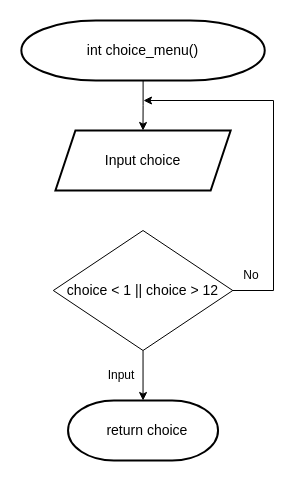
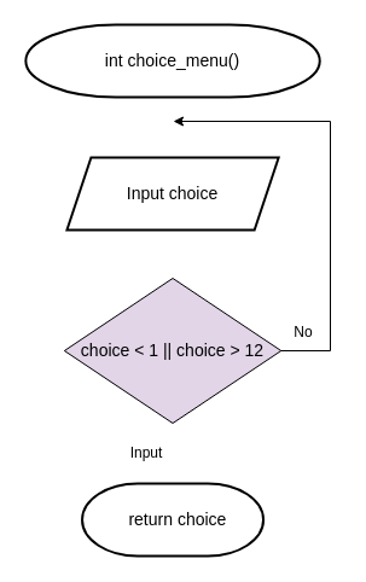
  <mxCell id="0" />
  <mxCell id="1" parent="0" />
- <mxCell id="2" value="" style="edgeStyle=orthogonalEdgeStyle;rounded=0;orthogonalLoop=1;jettySize=auto;html=1;" edge="1" parent="1" source="3" target="8"><mxGeometry relative="1" as="geometry" /></mxCell>
  <mxCell id="3" value="&lt;div&gt;&lt;span style=&quot;font-size: 14px;&quot;&gt;int choice_menu()&lt;/span&gt;&lt;/div&gt;" style="strokeWidth=2;html=1;shape=mxgraph.flowchart.terminator;whiteSpace=wrap;" parent="1" vertex="1"><mxGeometry x="20.85" y="20" width="243.39" height="60" as="geometry" /></mxCell>
- <mxCell id="4" value="" style="edgeStyle=orthogonalEdgeStyle;rounded=0;orthogonalLoop=1;jettySize=auto;html=1;" edge="1" parent="1" source="6" target="7"><mxGeometry relative="1" as="geometry" /></mxCell>
  <mxCell id="5" style="edgeStyle=orthogonalEdgeStyle;rounded=0;orthogonalLoop=1;jettySize=auto;html=1;" edge="1" parent="1"><mxGeometry relative="1" as="geometry"><mxPoint x="143" y="100" as="targetPoint" /><mxPoint x="224.26" y="290" as="sourcePoint" /><Array as="points"><mxPoint x="273" y="290" /><mxPoint x="273" y="100" /></Array></mxGeometry></mxCell>
- <mxCell id="6" value="&lt;font style=&quot;font-size: 14px&quot;&gt;choice &amp;lt; 1 || choice &amp;gt; 12&lt;/font&gt;" style="rhombus;whiteSpace=wrap;html=1;" parent="1" vertex="1"><mxGeometry x="52.82" y="230" width="179.44" height="120" as="geometry" /></mxCell>
+ <mxCell id="6" value="&lt;font style=&quot;font-size: 14px&quot;&gt;choice &amp;lt; 1 || choice &amp;gt; 12&lt;/font&gt;" style="rhombus;whiteSpace=wrap;html=1;fillColor=#e1d5e7;" parent="1" vertex="1"><mxGeometry x="52.82" y="230" width="179.44" height="120" as="geometry" /></mxCell>
  <mxCell id="7" value="&lt;div&gt;&lt;span style=&quot;font-size: 14px;&quot;&gt;&amp;nbsp; return choice&lt;/span&gt;&lt;/div&gt;" style="strokeWidth=2;html=1;shape=mxgraph.flowchart.terminator;whiteSpace=wrap;" parent="1" vertex="1"><mxGeometry x="67.54" y="400" width="150" height="60" as="geometry" /></mxCell>
  <mxCell id="8" value="&lt;font style=&quot;font-size: 14px&quot;&gt;Input choice&lt;br&gt;&lt;/font&gt;" style="shape=parallelogram;perimeter=parallelogramPerimeter;whiteSpace=wrap;html=1;fixedSize=1;strokeWidth=2;" vertex="1" parent="1"><mxGeometry x="54.92" y="130" width="175.24" height="60" as="geometry" /></mxCell>
  <mxCell id="9" value="No" style="text;html=1;strokeColor=none;fillColor=none;align=center;verticalAlign=middle;whiteSpace=wrap;rounded=0;" vertex="1" parent="1"><mxGeometry x="221" y="260" width="60" height="30" as="geometry" /></mxCell>
  <mxCell id="10" value="Input" style="text;html=1;strokeColor=none;fillColor=none;align=center;verticalAlign=middle;whiteSpace=wrap;rounded=0;" vertex="1" parent="1"><mxGeometry x="91" y="360" width="60" height="30" as="geometry" /></mxCell>
